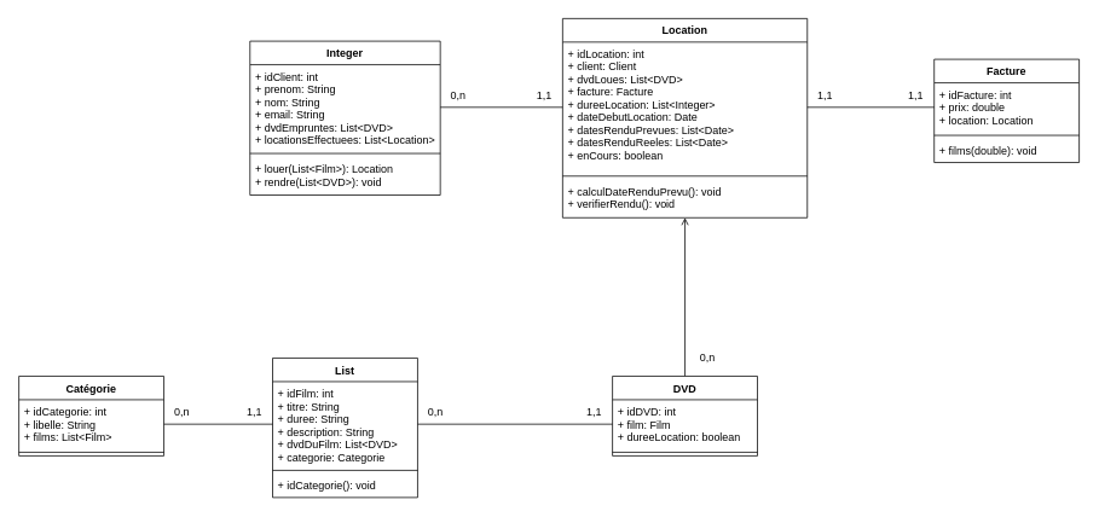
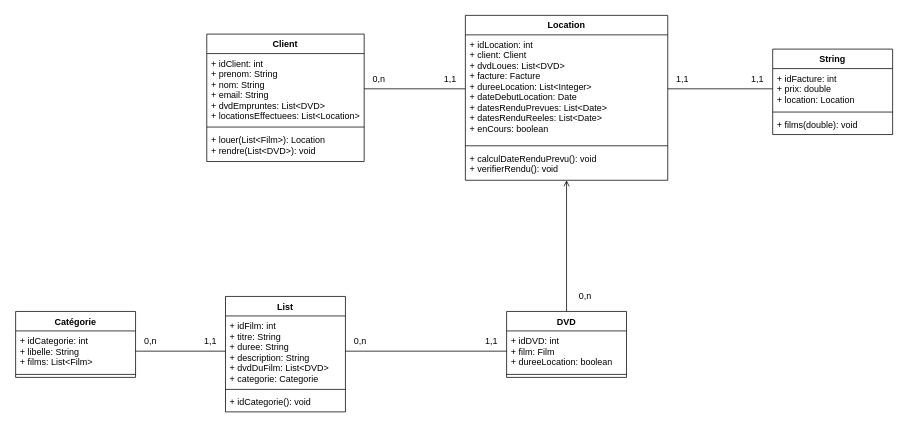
  <mxCell id="0" />
  <mxCell id="1" parent="0" />
  <mxCell id="2" value="List" style="swimlane;fontStyle=1;align=center;verticalAlign=top;childLayout=stackLayout;horizontal=1;startSize=26;horizontalStack=0;resizeParent=1;resizeParentMax=0;resizeLast=0;collapsible=1;marginBottom=0;" vertex="1" parent="1"><mxGeometry x="300" y="395" width="160" height="154" as="geometry" /></mxCell>
  <mxCell id="3" value="+ idFilm: int&#10;+ titre: String&#10;+ duree: String&#10;+ description: String&#10;+ dvdDuFilm: List&lt;DVD&gt;&#10;+ categorie: Categorie&#10;" style="text;strokeColor=none;fillColor=none;align=left;verticalAlign=top;spacingLeft=4;spacingRight=4;overflow=hidden;rotatable=0;points=[[0,0.5],[1,0.5]];portConstraint=eastwest;" vertex="1" parent="2"><mxGeometry y="26" width="160" height="94" as="geometry" /></mxCell>
  <mxCell id="4" value="" style="line;strokeWidth=1;fillColor=none;align=left;verticalAlign=middle;spacingTop=-1;spacingLeft=3;spacingRight=3;rotatable=0;labelPosition=right;points=[];portConstraint=eastwest;" vertex="1" parent="2"><mxGeometry y="120" width="160" height="8" as="geometry" /></mxCell>
  <mxCell id="5" value="+ idCategorie(): void" style="text;strokeColor=none;fillColor=none;align=left;verticalAlign=top;spacingLeft=4;spacingRight=4;overflow=hidden;rotatable=0;points=[[0,0.5],[1,0.5]];portConstraint=eastwest;" vertex="1" parent="2"><mxGeometry y="128" width="160" height="26" as="geometry" /></mxCell>
  <mxCell id="6" value="Location" style="swimlane;fontStyle=1;align=center;verticalAlign=top;childLayout=stackLayout;horizontal=1;startSize=26;horizontalStack=0;resizeParent=1;resizeParentMax=0;resizeLast=0;collapsible=1;marginBottom=0;" vertex="1" parent="1"><mxGeometry x="620" y="20" width="270" height="220" as="geometry" /></mxCell>
  <mxCell id="7" value="+ idLocation: int&#10;+ client: Client&#10;+ dvdLoues: List&lt;DVD&gt;&#10;+ facture: Facture&#10;+ dureeLocation: List&lt;Integer&gt;&#10;+ dateDebutLocation: Date&#10;+ datesRenduPrevues: List&lt;Date&gt;&#10;+ datesRenduReeles: List&lt;Date&gt;&#10;+ enCours: boolean&#10;" style="text;strokeColor=none;fillColor=none;align=left;verticalAlign=top;spacingLeft=4;spacingRight=4;overflow=hidden;rotatable=0;points=[[0,0.5],[1,0.5]];portConstraint=eastwest;" vertex="1" parent="6"><mxGeometry y="26" width="270" height="144" as="geometry" /></mxCell>
  <mxCell id="8" value="" style="line;strokeWidth=1;fillColor=none;align=left;verticalAlign=middle;spacingTop=-1;spacingLeft=3;spacingRight=3;rotatable=0;labelPosition=right;points=[];portConstraint=eastwest;" vertex="1" parent="6"><mxGeometry y="170" width="270" height="8" as="geometry" /></mxCell>
  <mxCell id="9" value="+ calculDateRenduPrevu(): void&#10;+ verifierRendu(): void&#10;" style="text;strokeColor=none;fillColor=none;align=left;verticalAlign=top;spacingLeft=4;spacingRight=4;overflow=hidden;rotatable=0;points=[[0,0.5],[1,0.5]];portConstraint=eastwest;" vertex="1" parent="6"><mxGeometry y="178" width="270" height="42" as="geometry" /></mxCell>
  <mxCell id="10" value="" style="endArrow=none;html=1;exitX=1;exitY=0.5;exitDx=0;exitDy=0;entryX=0;entryY=0.5;entryDx=0;entryDy=0;" edge="1" parent="1" source="26" target="7"><mxGeometry width="50" height="50" relative="1" as="geometry"><mxPoint x="540" y="235" as="sourcePoint" /><mxPoint x="590" y="185" as="targetPoint" /></mxGeometry></mxCell>
  <mxCell id="11" value="" style="endArrow=none;html=1;exitX=0;exitY=0.5;exitDx=0;exitDy=0;entryX=1;entryY=0.5;entryDx=0;entryDy=0;" edge="1" parent="1" source="14" target="7"><mxGeometry width="50" height="50" relative="1" as="geometry"><mxPoint x="490" y="128" as="sourcePoint" /><mxPoint x="630" y="128" as="targetPoint" /></mxGeometry></mxCell>
  <mxCell id="12" value="" style="endArrow=open;html=1;exitX=0.5;exitY=0;exitDx=0;exitDy=0;entryX=0.5;entryY=1;entryDx=0;entryDy=0;" edge="1" parent="1" source="18" target="6"><mxGeometry width="50" height="50" relative="1" as="geometry"><mxPoint x="500" y="138" as="sourcePoint" /><mxPoint x="590" y="335" as="targetPoint" /></mxGeometry></mxCell>
- <mxCell id="13" value="Facture" style="swimlane;fontStyle=1;align=center;verticalAlign=top;childLayout=stackLayout;horizontal=1;startSize=26;horizontalStack=0;resizeParent=1;resizeParentMax=0;resizeLast=0;collapsible=1;marginBottom=0;" vertex="1" parent="1"><mxGeometry x="1030" y="65" width="160" height="114" as="geometry"><mxRectangle x="1040" y="10" width="80" height="26" as="alternateBounds" /></mxGeometry></mxCell>
+ <mxCell id="13" value="String" style="swimlane;fontStyle=1;align=center;verticalAlign=top;childLayout=stackLayout;horizontal=1;startSize=26;horizontalStack=0;resizeParent=1;resizeParentMax=0;resizeLast=0;collapsible=1;marginBottom=0;" vertex="1" parent="1"><mxGeometry x="1030" y="65" width="160" height="114" as="geometry"><mxRectangle x="1040" y="10" width="80" height="26" as="alternateBounds" /></mxGeometry></mxCell>
  <mxCell id="14" value="+ idFacture: int&#10;+ prix: double&#10;+ location: Location&#10;" style="text;strokeColor=none;fillColor=none;align=left;verticalAlign=top;spacingLeft=4;spacingRight=4;overflow=hidden;rotatable=0;points=[[0,0.5],[1,0.5]];portConstraint=eastwest;" vertex="1" parent="13"><mxGeometry y="26" width="160" height="54" as="geometry" /></mxCell>
  <mxCell id="15" value="" style="line;strokeWidth=1;fillColor=none;align=left;verticalAlign=middle;spacingTop=-1;spacingLeft=3;spacingRight=3;rotatable=0;labelPosition=right;points=[];portConstraint=eastwest;" vertex="1" parent="13"><mxGeometry y="80" width="160" height="8" as="geometry" /></mxCell>
  <mxCell id="16" value="+ films(double): void" style="text;strokeColor=none;fillColor=none;align=left;verticalAlign=top;spacingLeft=4;spacingRight=4;overflow=hidden;rotatable=0;points=[[0,0.5],[1,0.5]];portConstraint=eastwest;" vertex="1" parent="13"><mxGeometry y="88" width="160" height="26" as="geometry" /></mxCell>
  <mxCell id="17" value="" style="endArrow=none;html=1;exitX=0;exitY=0.5;exitDx=0;exitDy=0;entryX=1;entryY=0.5;entryDx=0;entryDy=0;" edge="1" parent="1" source="19" target="3"><mxGeometry width="50" height="50" relative="1" as="geometry"><mxPoint x="510" y="148" as="sourcePoint" /><mxPoint x="650" y="148" as="targetPoint" /></mxGeometry></mxCell>
  <mxCell id="18" value="DVD" style="swimlane;fontStyle=1;align=center;verticalAlign=top;childLayout=stackLayout;horizontal=1;startSize=26;horizontalStack=0;resizeParent=1;resizeParentMax=0;resizeLast=0;collapsible=1;marginBottom=0;" vertex="1" parent="1"><mxGeometry x="675" y="415" width="160" height="88" as="geometry" /></mxCell>
  <mxCell id="19" value="+ idDVD: int&#10;+ film: Film&#10;+ dureeLocation: boolean&#10;" style="text;strokeColor=none;fillColor=none;align=left;verticalAlign=top;spacingLeft=4;spacingRight=4;overflow=hidden;rotatable=0;points=[[0,0.5],[1,0.5]];portConstraint=eastwest;" vertex="1" parent="18"><mxGeometry y="26" width="160" height="54" as="geometry" /></mxCell>
  <mxCell id="20" value="" style="line;strokeWidth=1;fillColor=none;align=left;verticalAlign=middle;spacingTop=-1;spacingLeft=3;spacingRight=3;rotatable=0;labelPosition=right;points=[];portConstraint=eastwest;" vertex="1" parent="18"><mxGeometry y="80" width="160" height="8" as="geometry" /></mxCell>
  <mxCell id="21" value="" style="endArrow=none;html=1;exitX=0;exitY=0.5;exitDx=0;exitDy=0;entryX=1;entryY=0.5;entryDx=0;entryDy=0;" edge="1" parent="1" source="3" target="23"><mxGeometry width="50" height="50" relative="1" as="geometry"><mxPoint x="520" y="158" as="sourcePoint" /><mxPoint x="660" y="158" as="targetPoint" /></mxGeometry></mxCell>
  <mxCell id="22" value="Catégorie" style="swimlane;fontStyle=1;align=center;verticalAlign=top;childLayout=stackLayout;horizontal=1;startSize=26;horizontalStack=0;resizeParent=1;resizeParentMax=0;resizeLast=0;collapsible=1;marginBottom=0;" vertex="1" parent="1"><mxGeometry x="20" y="415" width="160" height="88" as="geometry" /></mxCell>
  <mxCell id="23" value="+ idCategorie: int&#10;+ libelle: String&#10;+ films: List&lt;Film&gt;&#10;" style="text;strokeColor=none;fillColor=none;align=left;verticalAlign=top;spacingLeft=4;spacingRight=4;overflow=hidden;rotatable=0;points=[[0,0.5],[1,0.5]];portConstraint=eastwest;" vertex="1" parent="22"><mxGeometry y="26" width="160" height="54" as="geometry" /></mxCell>
  <mxCell id="24" value="" style="line;strokeWidth=1;fillColor=none;align=left;verticalAlign=middle;spacingTop=-1;spacingLeft=3;spacingRight=3;rotatable=0;labelPosition=right;points=[];portConstraint=eastwest;" vertex="1" parent="22"><mxGeometry y="80" width="160" height="8" as="geometry" /></mxCell>
- <mxCell id="25" value="Integer" style="swimlane;fontStyle=1;align=center;verticalAlign=top;childLayout=stackLayout;horizontal=1;startSize=26;horizontalStack=0;resizeParent=1;resizeParentMax=0;resizeLast=0;collapsible=1;marginBottom=0;" vertex="1" parent="1"><mxGeometry x="275" y="45" width="210" height="170" as="geometry" /></mxCell>
+ <mxCell id="25" value="Client" style="swimlane;fontStyle=1;align=center;verticalAlign=top;childLayout=stackLayout;horizontal=1;startSize=26;horizontalStack=0;resizeParent=1;resizeParentMax=0;resizeLast=0;collapsible=1;marginBottom=0;" vertex="1" parent="1"><mxGeometry x="275" y="45" width="210" height="170" as="geometry" /></mxCell>
  <mxCell id="26" value="+ idClient: int&#10;+ prenom: String&#10;+ nom: String&#10;+ email: String&#10;+ dvdEmpruntes: List&lt;DVD&gt;&#10;+ locationsEffectuees: List&lt;Location&gt;&#10;" style="text;strokeColor=none;fillColor=none;align=left;verticalAlign=top;spacingLeft=4;spacingRight=4;overflow=hidden;rotatable=0;points=[[0,0.5],[1,0.5]];portConstraint=eastwest;" vertex="1" parent="25"><mxGeometry y="26" width="210" height="94" as="geometry" /></mxCell>
  <mxCell id="27" value="" style="line;strokeWidth=1;fillColor=none;align=left;verticalAlign=middle;spacingTop=-1;spacingLeft=3;spacingRight=3;rotatable=0;labelPosition=right;points=[];portConstraint=eastwest;" vertex="1" parent="25"><mxGeometry y="120" width="210" height="8" as="geometry" /></mxCell>
  <mxCell id="28" value="+ louer(List&lt;Film&gt;): Location&#10;+ rendre(List&lt;DVD&gt;): void&#10;" style="text;strokeColor=none;fillColor=none;align=left;verticalAlign=top;spacingLeft=4;spacingRight=4;overflow=hidden;rotatable=0;points=[[0,0.5],[1,0.5]];portConstraint=eastwest;" vertex="1" parent="25"><mxGeometry y="128" width="210" height="42" as="geometry" /></mxCell>
  <mxCell id="29" value="0,n" style="text;html=1;strokeColor=none;fillColor=none;align=center;verticalAlign=middle;whiteSpace=wrap;rounded=0;" vertex="1" parent="1"><mxGeometry x="485" y="95" width="40" height="20" as="geometry" /></mxCell>
  <mxCell id="30" value="1,1" style="text;html=1;strokeColor=none;fillColor=none;align=center;verticalAlign=middle;whiteSpace=wrap;rounded=0;" vertex="1" parent="1"><mxGeometry x="580" y="95" width="40" height="20" as="geometry" /></mxCell>
  <mxCell id="31" value="1,1" style="text;html=1;strokeColor=none;fillColor=none;align=center;verticalAlign=middle;whiteSpace=wrap;rounded=0;" vertex="1" parent="1"><mxGeometry x="890" y="95" width="40" height="20" as="geometry" /></mxCell>
  <mxCell id="32" value="1,1" style="text;html=1;strokeColor=none;fillColor=none;align=center;verticalAlign=middle;whiteSpace=wrap;rounded=0;" vertex="1" parent="1"><mxGeometry x="990" y="90" width="40" height="30" as="geometry" /></mxCell>
  <mxCell id="33" value="0,n" style="text;html=1;strokeColor=none;fillColor=none;align=center;verticalAlign=middle;whiteSpace=wrap;rounded=0;" vertex="1" parent="1"><mxGeometry x="760" y="385" width="40" height="20" as="geometry" /></mxCell>
  <mxCell id="34" value="1,1" style="text;html=1;strokeColor=none;fillColor=none;align=center;verticalAlign=middle;whiteSpace=wrap;rounded=0;" vertex="1" parent="1"><mxGeometry x="635" y="445" width="40" height="20" as="geometry" /></mxCell>
  <mxCell id="35" value="0,n" style="text;html=1;strokeColor=none;fillColor=none;align=center;verticalAlign=middle;whiteSpace=wrap;rounded=0;" vertex="1" parent="1"><mxGeometry x="460" y="445" width="40" height="20" as="geometry" /></mxCell>
  <mxCell id="36" value="0,n" style="text;html=1;strokeColor=none;fillColor=none;align=center;verticalAlign=middle;whiteSpace=wrap;rounded=0;" vertex="1" parent="1"><mxGeometry x="180" y="445" width="40" height="20" as="geometry" /></mxCell>
  <mxCell id="37" value="1,1" style="text;html=1;strokeColor=none;fillColor=none;align=center;verticalAlign=middle;whiteSpace=wrap;rounded=0;" vertex="1" parent="1"><mxGeometry x="260" y="445" width="40" height="20" as="geometry" /></mxCell>
